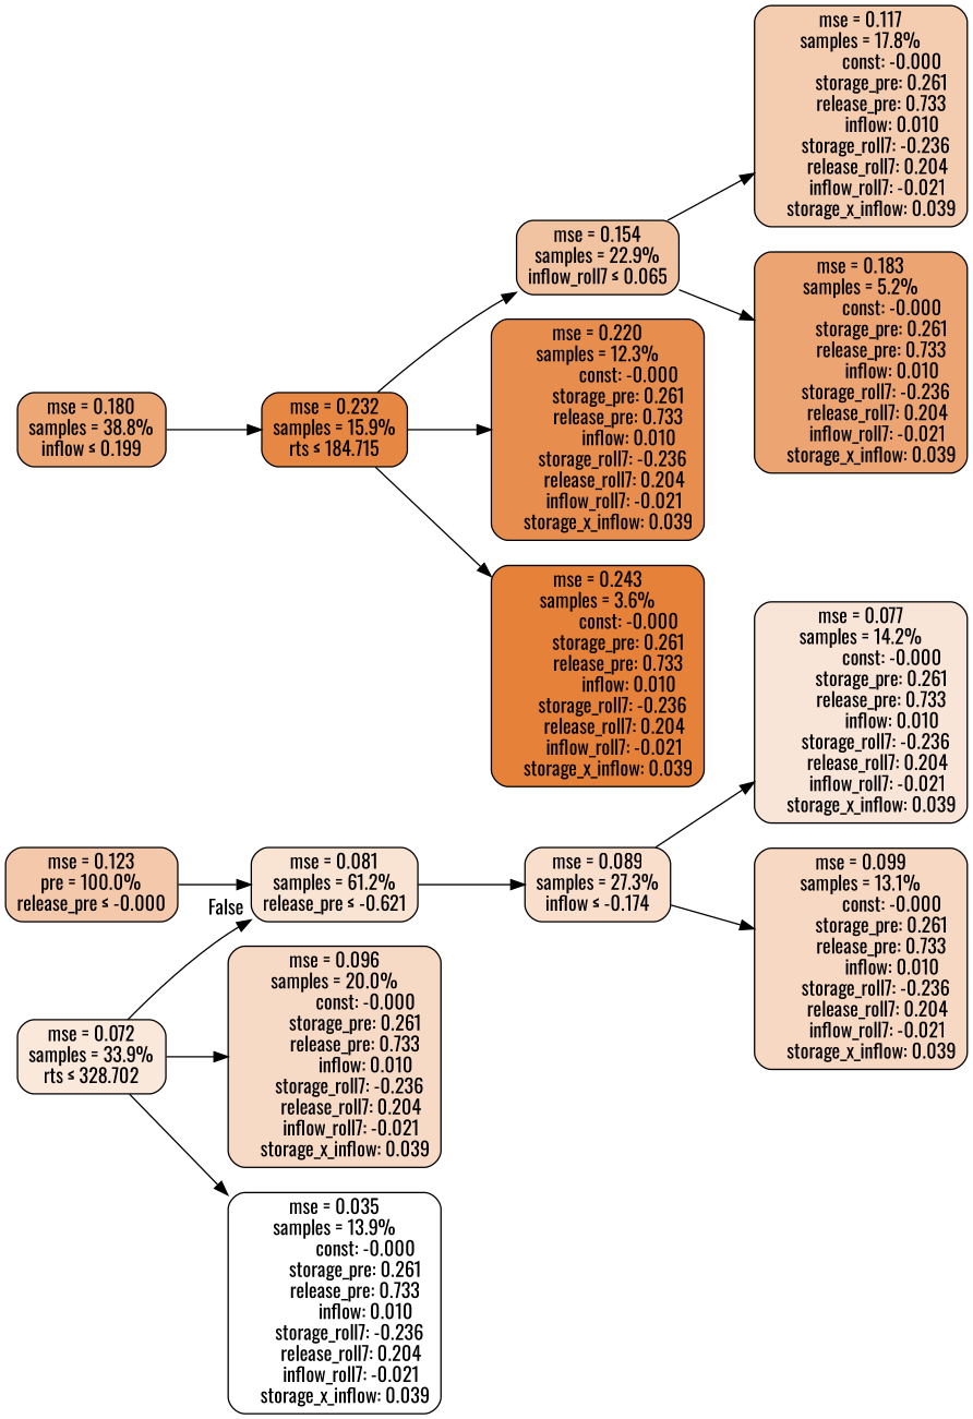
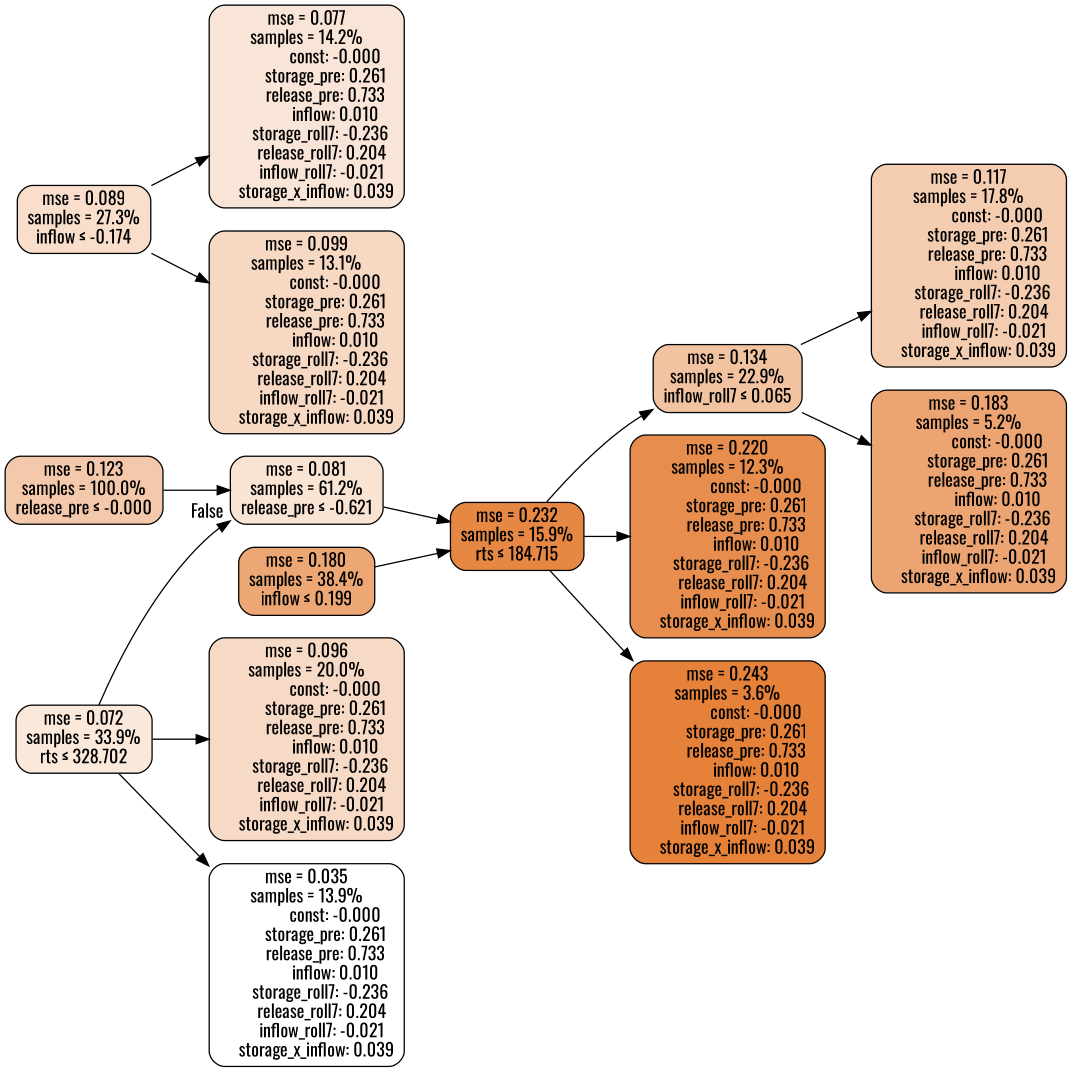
  digraph {
    fontname=Oswald
    rankdir=LR
    node [color=black fontname=Oswald shape=rectangle style="filled, rounded"]
    edge [fontname=Oswald]
-   n1 [fillcolor="#f4c9ab" label="mse = 0.123\npre = 100.0%\nrelease_pre &le; -0.000"]
+   n1 [fillcolor="#f4c9ab" label="mse = 0.123\nsamples = 100.0%\nrelease_pre &le; -0.000"]
    n2 [fillcolor="#f9e3d3" label="mse = 0.081\nsamples = 61.2%\nrelease_pre &le; -0.621"]
    n3 [fillcolor="#f8decb" label="mse = 0.089\nsamples = 27.3%\ninflow &le; -0.174"]
-   n4 [fillcolor="#eca775" label="mse = 0.180\nsamples = 38.8%\ninflow &le; 0.199"]
+   n4 [fillcolor="#eca775" label="mse = 0.180\nsamples = 38.4%\ninflow &le; 0.199"]
    n5 [fillcolor="#e68743" label="mse = 0.232\nsamples = 15.9%\nrts &le; 184.715"]
    n6 [fillcolor="#f9e5d7" label="mse = 0.077\nsamples = 14.2%\n               const: -0.000\n          storage_pre: 0.261\n          release_pre: 0.733\n               inflow: 0.010\n       storage_roll7: -0.236\n        release_roll7: 0.204\n        inflow_roll7: -0.021\n     storage_x_inflow: 0.039"]
    n7 [fillcolor="#f7d8c2" label="mse = 0.099\nsamples = 13.1%\n               const: -0.000\n          storage_pre: 0.261\n          release_pre: 0.733\n               inflow: 0.010\n       storage_roll7: -0.236\n        release_roll7: 0.204\n        inflow_roll7: -0.021\n     storage_x_inflow: 0.039"]
    n8 [fillcolor="#fae8db" label="mse = 0.072\nsamples = 33.9%\nrts &le; 328.702"]
    n9 [fillcolor="#f7dac5" label="mse = 0.096\nsamples = 20.0%\n               const: -0.000\n          storage_pre: 0.261\n          release_pre: 0.733\n               inflow: 0.010\n       storage_roll7: -0.236\n        release_roll7: 0.204\n        inflow_roll7: -0.021\n     storage_x_inflow: 0.039"]
    n10 [fillcolor="#ffffff" label="mse = 0.035\nsamples = 13.9%\n               const: -0.000\n          storage_pre: 0.261\n          release_pre: 0.733\n               inflow: 0.010\n       storage_roll7: -0.236\n        release_roll7: 0.204\n        inflow_roll7: -0.021\n     storage_x_inflow: 0.039"]
-   n11 [fillcolor="#f2c3a0" label="mse = 0.154\nsamples = 22.9%\ninflow_roll7 &le; 0.065"]
+   n11 [fillcolor="#f2c3a0" label="mse = 0.134\nsamples = 22.9%\ninflow_roll7 &le; 0.065"]
    n12 [fillcolor="#f4cdb1" label="mse = 0.117\nsamples = 17.8%\n               const: -0.000\n          storage_pre: 0.261\n          release_pre: 0.733\n               inflow: 0.010\n       storage_roll7: -0.236\n        release_roll7: 0.204\n        inflow_roll7: -0.021\n     storage_x_inflow: 0.039"]
    n13 [fillcolor="#eca572" label="mse = 0.183\nsamples = 5.2%\n               const: -0.000\n          storage_pre: 0.261\n          release_pre: 0.733\n               inflow: 0.010\n       storage_roll7: -0.236\n        release_roll7: 0.204\n        inflow_roll7: -0.021\n     storage_x_inflow: 0.039"]
    n14 [fillcolor="#e78e4e" label="mse = 0.220\nsamples = 12.3%\n               const: -0.000\n          storage_pre: 0.261\n          release_pre: 0.733\n               inflow: 0.010\n       storage_roll7: -0.236\n        release_roll7: 0.204\n        inflow_roll7: -0.021\n     storage_x_inflow: 0.039"]
    n15 [fillcolor="#e58139" label="mse = 0.243\nsamples = 3.6%\n               const: -0.000\n          storage_pre: 0.261\n          release_pre: 0.733\n               inflow: 0.010\n       storage_roll7: -0.236\n        release_roll7: 0.204\n        inflow_roll7: -0.021\n     storage_x_inflow: 0.039"]
    n1 -> n2 [headlabel=False labelangle=45 labeldistance=2.5]
-   n2 -> n3
+   n2 -> n5
    n3 -> n6
    n3 -> n7
    n4 -> n5
    n5 -> n11
    n5 -> n14
    n5 -> n15
    n8 -> n2
    n8 -> n9
    n8 -> n10
    n11 -> n12
    n11 -> n13
  }
